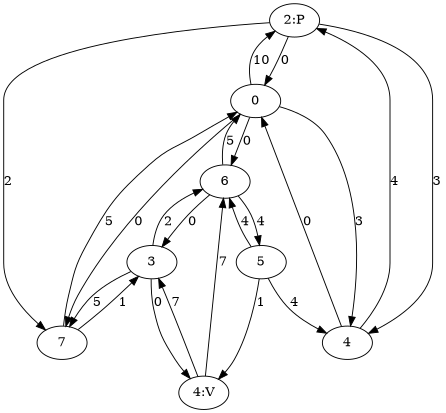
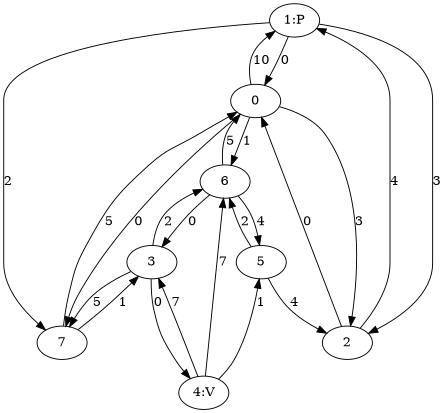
  digraph {
-   "1:P" [label="2:P"]
+   "1:P"
    "4:V"
    0
-   2 [label=4]
+   2
    7
    6
    5
    3
    subgraph sub_1 {
      rank=source
      "1:P"
    }
    subgraph sub_2 {
      rank=sink
      "4:V"
    }
    "1:P" -> 0 [label=0]
    "1:P" -> 2 [label=3]
    "1:P" -> 7 [label=2]
    "4:V" -> 6 [label=7]
-   5 -> "4:V" [label=1]
+   "4:V" -> 5 [label=1]
    "4:V" -> 3 [label=7]
    0 -> "1:P" [label=10]
    0 -> 2 [label=3]
    0 -> 7 [label=0]
-   0 -> 6 [label=0]
+   0 -> 6 [label=1]
    2 -> "1:P" [label=4]
    2 -> 0 [label=0]
    7 -> 0 [label=5]
    7 -> 3 [label=1]
    6 -> 0 [label=5]
    6 -> 5 [label=4]
    6 -> 3 [label=0]
    5 -> 2 [label=4]
-   5 -> 6 [label=4]
+   5 -> 6 [label=2]
    3 -> "4:V" [label=0]
    3 -> 7 [label=5]
    3 -> 6 [label=2]
  }
